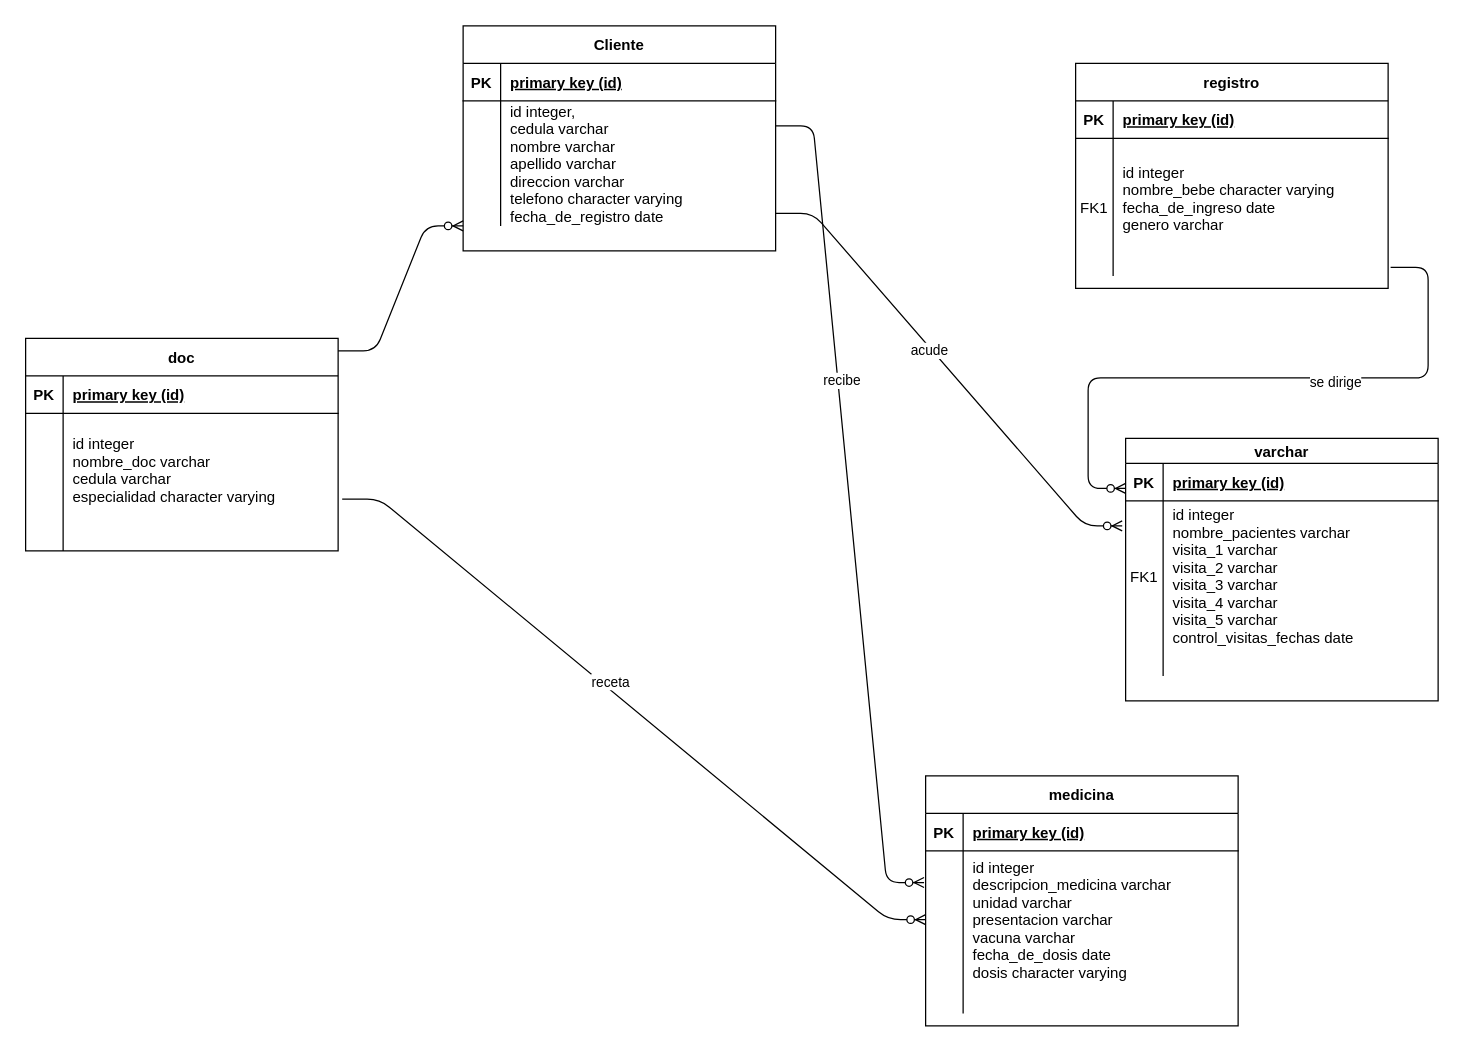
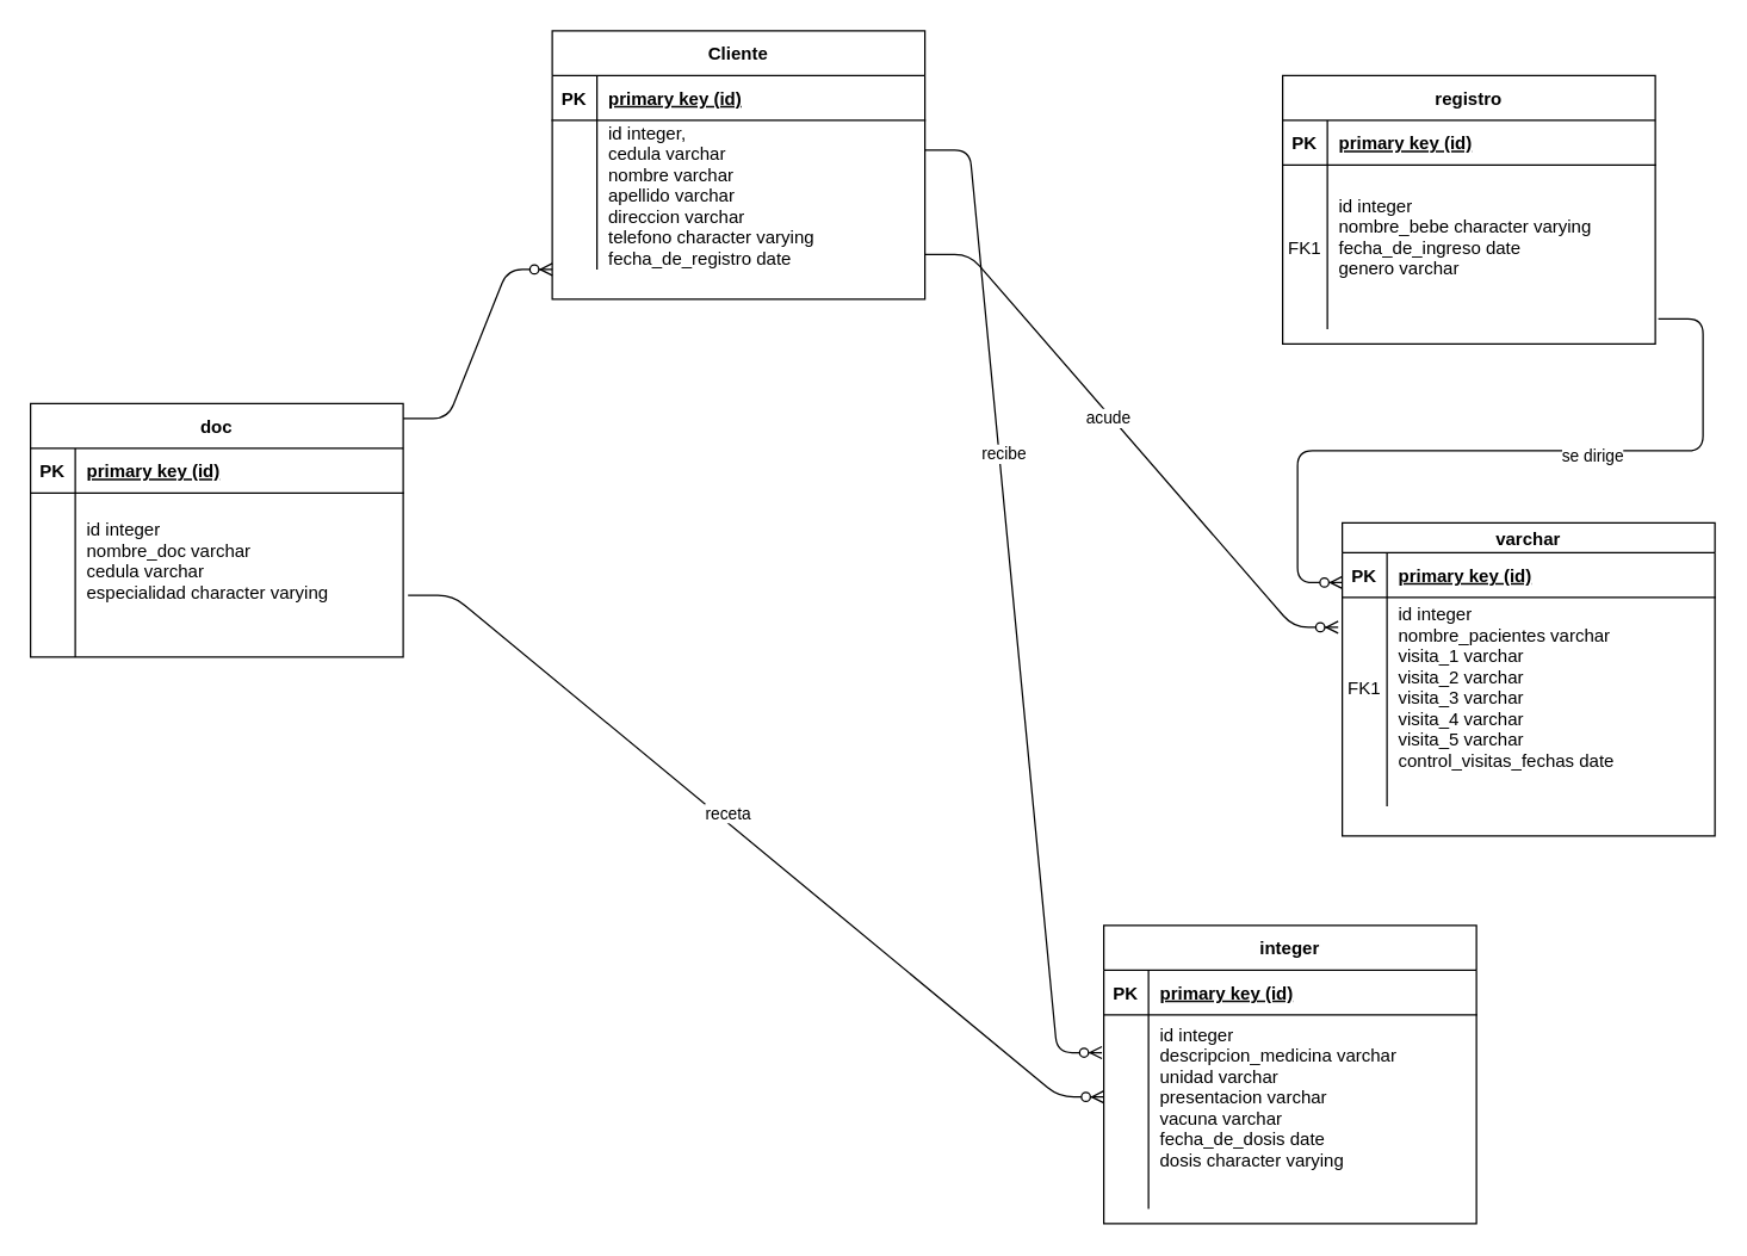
  <mxCell id="0" />
  <mxCell id="1" parent="0" />
  <mxCell id="2" value="Cliente" style="shape=table;startSize=30;container=1;collapsible=1;childLayout=tableLayout;fixedRows=1;rowLines=0;fontStyle=1;align=center;resizeLast=1;" parent="1" vertex="1"><mxGeometry x="370" y="20" width="250" height="180" as="geometry" /></mxCell>
  <mxCell id="3" value="" style="shape=partialRectangle;collapsible=0;dropTarget=0;pointerEvents=0;fillColor=none;points=[[0,0.5],[1,0.5]];portConstraint=eastwest;top=0;left=0;right=0;bottom=1;" parent="2" vertex="1"><mxGeometry y="30" width="250" height="30" as="geometry" /></mxCell>
  <mxCell id="4" value="PK" style="shape=partialRectangle;overflow=hidden;connectable=0;fillColor=none;top=0;left=0;bottom=0;right=0;fontStyle=1;" parent="3" vertex="1"><mxGeometry width="30" height="30" as="geometry" /></mxCell>
  <mxCell id="5" value="primary key&#09;(id)" style="shape=partialRectangle;overflow=hidden;connectable=0;fillColor=none;top=0;left=0;bottom=0;right=0;align=left;spacingLeft=6;fontStyle=5;" parent="3" vertex="1"><mxGeometry x="30" width="220" height="30" as="geometry" /></mxCell>
  <mxCell id="6" value="" style="shape=partialRectangle;collapsible=0;dropTarget=0;pointerEvents=0;fillColor=none;points=[[0,0.5],[1,0.5]];portConstraint=eastwest;top=0;left=0;right=0;bottom=0;" parent="2" vertex="1"><mxGeometry y="60" width="250" height="100" as="geometry" /></mxCell>
  <mxCell id="7" value="" style="shape=partialRectangle;overflow=hidden;connectable=0;fillColor=none;top=0;left=0;bottom=0;right=0;" parent="6" vertex="1"><mxGeometry width="30" height="100" as="geometry" /></mxCell>
  <mxCell id="8" value="id integer,&#10;cedula varchar&#10;nombre varchar&#10;apellido varchar&#10;direccion varchar&#10;telefono character varying&#10;fecha_de_registro date&#10;doctor_especialista varchar" style="shape=partialRectangle;overflow=hidden;connectable=0;fillColor=none;top=0;left=0;bottom=0;right=0;align=left;spacingLeft=6;" parent="6" vertex="1"><mxGeometry x="30" width="220" height="100" as="geometry" /></mxCell>
  <mxCell id="9" value="registro" style="shape=table;startSize=30;container=1;collapsible=1;childLayout=tableLayout;fixedRows=1;rowLines=0;fontStyle=1;align=center;resizeLast=1;" parent="1" vertex="1"><mxGeometry x="860" y="50" width="250" height="180.0" as="geometry" /></mxCell>
  <mxCell id="10" value="" style="shape=partialRectangle;collapsible=0;dropTarget=0;pointerEvents=0;fillColor=none;points=[[0,0.5],[1,0.5]];portConstraint=eastwest;top=0;left=0;right=0;bottom=1;" parent="9" vertex="1"><mxGeometry y="30" width="250" height="30" as="geometry" /></mxCell>
  <mxCell id="11" value="PK" style="shape=partialRectangle;overflow=hidden;connectable=0;fillColor=none;top=0;left=0;bottom=0;right=0;fontStyle=1;" parent="10" vertex="1"><mxGeometry width="30" height="30" as="geometry" /></mxCell>
  <mxCell id="12" value="primary key (id)" style="shape=partialRectangle;overflow=hidden;connectable=0;fillColor=none;top=0;left=0;bottom=0;right=0;align=left;spacingLeft=6;fontStyle=5;" parent="10" vertex="1"><mxGeometry x="30" width="220" height="30" as="geometry" /></mxCell>
  <mxCell id="13" value="" style="shape=partialRectangle;collapsible=0;dropTarget=0;pointerEvents=0;fillColor=none;points=[[0,0.5],[1,0.5]];portConstraint=eastwest;top=0;left=0;right=0;bottom=0;" parent="9" vertex="1"><mxGeometry y="60" width="250" height="110" as="geometry" /></mxCell>
  <mxCell id="14" value="FK1" style="shape=partialRectangle;overflow=hidden;connectable=0;fillColor=none;top=0;left=0;bottom=0;right=0;" parent="13" vertex="1"><mxGeometry width="30" height="110" as="geometry" /></mxCell>
  <mxCell id="15" value="id integer&#10;nombre_bebe character varying&#10;fecha_de_ingreso date&#10;genero varchar&#10;" style="shape=partialRectangle;overflow=hidden;connectable=0;fillColor=none;top=0;left=0;bottom=0;right=0;align=left;spacingLeft=6;" parent="13" vertex="1"><mxGeometry x="30" width="220" height="110" as="geometry" /></mxCell>
  <mxCell id="16" value="doc" style="shape=table;startSize=30;container=1;collapsible=1;childLayout=tableLayout;fixedRows=1;rowLines=0;fontStyle=1;align=center;resizeLast=1;" parent="1" vertex="1"><mxGeometry x="20" y="270" width="250" height="170" as="geometry" /></mxCell>
  <mxCell id="17" value="" style="shape=partialRectangle;collapsible=0;dropTarget=0;pointerEvents=0;fillColor=none;points=[[0,0.5],[1,0.5]];portConstraint=eastwest;top=0;left=0;right=0;bottom=1;" parent="16" vertex="1"><mxGeometry y="30" width="250" height="30" as="geometry" /></mxCell>
  <mxCell id="18" value="PK" style="shape=partialRectangle;overflow=hidden;connectable=0;fillColor=none;top=0;left=0;bottom=0;right=0;fontStyle=1;" parent="17" vertex="1"><mxGeometry width="30" height="30" as="geometry" /></mxCell>
  <mxCell id="19" value="primary key (id)" style="shape=partialRectangle;overflow=hidden;connectable=0;fillColor=none;top=0;left=0;bottom=0;right=0;align=left;spacingLeft=6;fontStyle=5;" parent="17" vertex="1"><mxGeometry x="30" width="220" height="30" as="geometry" /></mxCell>
  <mxCell id="20" value="" style="shape=partialRectangle;collapsible=0;dropTarget=0;pointerEvents=0;fillColor=none;points=[[0,0.5],[1,0.5]];portConstraint=eastwest;top=0;left=0;right=0;bottom=0;" parent="16" vertex="1"><mxGeometry y="60" width="250" height="90" as="geometry" /></mxCell>
  <mxCell id="21" value="" style="shape=partialRectangle;overflow=hidden;connectable=0;fillColor=none;top=0;left=0;bottom=0;right=0;" parent="20" vertex="1"><mxGeometry width="30" height="90" as="geometry" /></mxCell>
  <mxCell id="22" value="id integer&#10;nombre_doc varchar&#10;cedula varchar&#10;especialidad character varying" style="shape=partialRectangle;overflow=hidden;connectable=0;fillColor=none;top=0;left=0;bottom=0;right=0;align=left;spacingLeft=6;" parent="20" vertex="1"><mxGeometry x="30" width="220" height="90" as="geometry" /></mxCell>
  <mxCell id="23" value="" style="shape=partialRectangle;collapsible=0;dropTarget=0;pointerEvents=0;fillColor=none;points=[[0,0.5],[1,0.5]];portConstraint=eastwest;top=0;left=0;right=0;bottom=0;" parent="16" vertex="1"><mxGeometry y="150" width="250" height="20" as="geometry" /></mxCell>
  <mxCell id="24" value="" style="shape=partialRectangle;overflow=hidden;connectable=0;fillColor=none;top=0;left=0;bottom=0;right=0;" parent="23" vertex="1"><mxGeometry width="30" height="20" as="geometry" /></mxCell>
  <mxCell id="25" value="" style="shape=partialRectangle;overflow=hidden;connectable=0;fillColor=none;top=0;left=0;bottom=0;right=0;align=left;spacingLeft=6;" parent="23" vertex="1"><mxGeometry x="30" width="220" height="20" as="geometry" /></mxCell>
  <mxCell id="26" value="varchar" style="shape=table;startSize=20;container=1;collapsible=1;childLayout=tableLayout;fixedRows=1;rowLines=0;fontStyle=1;align=center;resizeLast=1;" parent="1" vertex="1"><mxGeometry x="900" y="350" width="250" height="210" as="geometry" /></mxCell>
  <mxCell id="27" value="" style="shape=partialRectangle;collapsible=0;dropTarget=0;pointerEvents=0;fillColor=none;points=[[0,0.5],[1,0.5]];portConstraint=eastwest;top=0;left=0;right=0;bottom=1;" parent="26" vertex="1"><mxGeometry y="20" width="250" height="30" as="geometry" /></mxCell>
  <mxCell id="28" value="PK" style="shape=partialRectangle;overflow=hidden;connectable=0;fillColor=none;top=0;left=0;bottom=0;right=0;fontStyle=1;" parent="27" vertex="1"><mxGeometry width="30" height="30" as="geometry" /></mxCell>
  <mxCell id="29" value="primary key (id)" style="shape=partialRectangle;overflow=hidden;connectable=0;fillColor=none;top=0;left=0;bottom=0;right=0;align=left;spacingLeft=6;fontStyle=5;" parent="27" vertex="1"><mxGeometry x="30" width="220" height="30" as="geometry" /></mxCell>
  <mxCell id="30" value="" style="shape=partialRectangle;collapsible=0;dropTarget=0;pointerEvents=0;fillColor=none;points=[[0,0.5],[1,0.5]];portConstraint=eastwest;top=0;left=0;right=0;bottom=0;" parent="26" vertex="1"><mxGeometry y="50" width="250" height="120" as="geometry" /></mxCell>
  <mxCell id="31" value="FK1" style="shape=partialRectangle;overflow=hidden;connectable=0;fillColor=none;top=0;left=0;bottom=0;right=0;" parent="30" vertex="1"><mxGeometry width="30" height="120" as="geometry" /></mxCell>
  <mxCell id="32" value="id integer&#10;nombre_pacientes varchar&#10;visita_1 varchar&#10;visita_2 varchar&#10;visita_3 varchar&#10;visita_4 varchar&#10;visita_5 varchar&#10;control_visitas_fechas date" style="shape=partialRectangle;overflow=hidden;connectable=0;fillColor=none;top=0;left=0;bottom=0;right=0;align=left;spacingLeft=6;" parent="30" vertex="1"><mxGeometry x="30" width="220" height="120" as="geometry" /></mxCell>
  <mxCell id="33" value="" style="shape=partialRectangle;collapsible=0;dropTarget=0;pointerEvents=0;fillColor=none;points=[[0,0.5],[1,0.5]];portConstraint=eastwest;top=0;left=0;right=0;bottom=0;" parent="26" vertex="1"><mxGeometry y="170" width="250" height="20" as="geometry" /></mxCell>
  <mxCell id="34" value="" style="shape=partialRectangle;overflow=hidden;connectable=0;fillColor=none;top=0;left=0;bottom=0;right=0;" parent="33" vertex="1"><mxGeometry width="30" height="20" as="geometry" /></mxCell>
  <mxCell id="35" value="" style="shape=partialRectangle;overflow=hidden;connectable=0;fillColor=none;top=0;left=0;bottom=0;right=0;align=left;spacingLeft=6;" parent="33" vertex="1"><mxGeometry x="30" width="220" height="20" as="geometry" /></mxCell>
- <mxCell id="36" value="medicina" style="shape=table;startSize=30;container=1;collapsible=1;childLayout=tableLayout;fixedRows=1;rowLines=0;fontStyle=1;align=center;resizeLast=1;" parent="1" vertex="1"><mxGeometry x="740" y="620" width="250" height="200" as="geometry" /></mxCell>
+ <mxCell id="36" value="integer" style="shape=table;startSize=30;container=1;collapsible=1;childLayout=tableLayout;fixedRows=1;rowLines=0;fontStyle=1;align=center;resizeLast=1;" parent="1" vertex="1"><mxGeometry x="740" y="620" width="250" height="200" as="geometry" /></mxCell>
  <mxCell id="37" value="" style="shape=partialRectangle;collapsible=0;dropTarget=0;pointerEvents=0;fillColor=none;points=[[0,0.5],[1,0.5]];portConstraint=eastwest;top=0;left=0;right=0;bottom=1;" parent="36" vertex="1"><mxGeometry y="30" width="250" height="30" as="geometry" /></mxCell>
  <mxCell id="38" value="PK" style="shape=partialRectangle;overflow=hidden;connectable=0;fillColor=none;top=0;left=0;bottom=0;right=0;fontStyle=1;" parent="37" vertex="1"><mxGeometry width="30" height="30" as="geometry" /></mxCell>
  <mxCell id="39" value="primary key (id)" style="shape=partialRectangle;overflow=hidden;connectable=0;fillColor=none;top=0;left=0;bottom=0;right=0;align=left;spacingLeft=6;fontStyle=5;" parent="37" vertex="1"><mxGeometry x="30" width="220" height="30" as="geometry" /></mxCell>
  <mxCell id="40" value="" style="shape=partialRectangle;collapsible=0;dropTarget=0;pointerEvents=0;fillColor=none;points=[[0,0.5],[1,0.5]];portConstraint=eastwest;top=0;left=0;right=0;bottom=0;" parent="36" vertex="1"><mxGeometry y="60" width="250" height="110" as="geometry" /></mxCell>
  <mxCell id="41" value="" style="shape=partialRectangle;overflow=hidden;connectable=0;fillColor=none;top=0;left=0;bottom=0;right=0;" parent="40" vertex="1"><mxGeometry width="30" height="110" as="geometry" /></mxCell>
  <mxCell id="42" value="id integer&#10;descripcion_medicina varchar&#10;unidad varchar&#10;presentacion varchar&#10;vacuna varchar&#10;fecha_de_dosis date&#10;dosis character varying" style="shape=partialRectangle;overflow=hidden;connectable=0;fillColor=none;top=0;left=0;bottom=0;right=0;align=left;spacingLeft=6;" parent="40" vertex="1"><mxGeometry x="30" width="220" height="110" as="geometry" /></mxCell>
  <mxCell id="43" value="" style="shape=partialRectangle;collapsible=0;dropTarget=0;pointerEvents=0;fillColor=none;points=[[0,0.5],[1,0.5]];portConstraint=eastwest;top=0;left=0;right=0;bottom=0;" parent="36" vertex="1"><mxGeometry y="170" width="250" height="20" as="geometry" /></mxCell>
  <mxCell id="44" value="" style="shape=partialRectangle;overflow=hidden;connectable=0;fillColor=none;top=0;left=0;bottom=0;right=0;" parent="43" vertex="1"><mxGeometry width="30" height="20" as="geometry" /></mxCell>
  <mxCell id="45" value="" style="shape=partialRectangle;overflow=hidden;connectable=0;fillColor=none;top=0;left=0;bottom=0;right=0;align=left;spacingLeft=6;" parent="43" vertex="1"><mxGeometry x="30" width="220" height="20" as="geometry" /></mxCell>
  <mxCell id="46" value="" style="edgeStyle=entityRelationEdgeStyle;fontSize=12;html=1;endArrow=ERzeroToMany;endFill=1;entryX=-0.005;entryY=0.23;entryDx=0;entryDy=0;entryPerimeter=0;" parent="1" target="40" edge="1"><mxGeometry width="100" height="100" relative="1" as="geometry"><mxPoint x="620" y="100" as="sourcePoint" /><mxPoint x="720" y="0" as="targetPoint" /></mxGeometry></mxCell>
  <mxCell id="47" value="recibe" style="edgeLabel;html=1;align=center;verticalAlign=middle;resizable=0;points=[];" parent="46" vertex="1" connectable="0"><mxGeometry x="-0.3" y="3" relative="1" as="geometry"><mxPoint y="1" as="offset" /></mxGeometry></mxCell>
  <mxCell id="48" value="" style="edgeStyle=entityRelationEdgeStyle;fontSize=12;html=1;endArrow=ERzeroToMany;endFill=1;entryX=-0.011;entryY=0.167;entryDx=0;entryDy=0;entryPerimeter=0;" parent="1" target="30" edge="1"><mxGeometry width="100" height="100" relative="1" as="geometry"><mxPoint x="620" y="170" as="sourcePoint" /><mxPoint x="720" y="70" as="targetPoint" /></mxGeometry></mxCell>
  <mxCell id="49" value="acude" style="edgeLabel;html=1;align=center;verticalAlign=middle;resizable=0;points=[];" parent="48" vertex="1" connectable="0"><mxGeometry x="-0.118" y="-3" relative="1" as="geometry"><mxPoint x="1" as="offset" /></mxGeometry></mxCell>
  <mxCell id="50" value="" style="edgeStyle=entityRelationEdgeStyle;fontSize=12;html=1;endArrow=ERzeroToMany;endFill=1;exitX=1.008;exitY=0.939;exitDx=0;exitDy=0;exitPerimeter=0;" parent="1" source="13" edge="1"><mxGeometry width="100" height="100" relative="1" as="geometry"><mxPoint x="1120" y="210" as="sourcePoint" /><mxPoint x="900" y="390" as="targetPoint" /></mxGeometry></mxCell>
  <mxCell id="51" value="se dirige" style="edgeLabel;html=1;align=center;verticalAlign=middle;resizable=0;points=[];" parent="50" vertex="1" connectable="0"><mxGeometry x="-0.242" y="3" relative="1" as="geometry"><mxPoint as="offset" /></mxGeometry></mxCell>
  <mxCell id="52" value="" style="edgeStyle=entityRelationEdgeStyle;fontSize=12;html=1;endArrow=ERzeroToMany;endFill=1;exitX=1.013;exitY=0.763;exitDx=0;exitDy=0;exitPerimeter=0;" parent="1" source="20" target="40" edge="1"><mxGeometry width="100" height="100" relative="1" as="geometry"><mxPoint x="510" y="530" as="sourcePoint" /><mxPoint x="610" y="430" as="targetPoint" /></mxGeometry></mxCell>
  <mxCell id="53" value="receta" style="edgeLabel;html=1;align=center;verticalAlign=middle;resizable=0;points=[];" parent="52" vertex="1" connectable="0"><mxGeometry x="-0.102" y="4" relative="1" as="geometry"><mxPoint x="1" as="offset" /></mxGeometry></mxCell>
  <mxCell id="54" value="" style="edgeStyle=entityRelationEdgeStyle;fontSize=12;html=1;endArrow=ERzeroToMany;endFill=1;" parent="1" edge="1"><mxGeometry width="100" height="100" relative="1" as="geometry"><mxPoint x="270" y="280" as="sourcePoint" /><mxPoint x="370" y="180" as="targetPoint" /></mxGeometry></mxCell>
